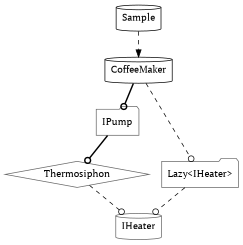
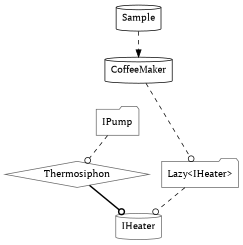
  digraph {
    cluster=true
    fontname="PT Serif"
    node [color=gray40 fontname="PT Serif" shape=cylinder]
    edge [arrowhead=odot fontname="PT Serif" style=dashed]
    IPump [shape=folder]
    Thermosiphon [shape=diamond]
    IHeater
    Sample [color=black]
    CoffeeMaker [color=black]
    n6 [label="Lazy<IHeater>" shape=folder]
-   IPump -> Thermosiphon [style=bold]
-   Thermosiphon -> IHeater
+   IPump -> Thermosiphon
+   Thermosiphon -> IHeater [style=bold]
    Sample -> CoffeeMaker [arrowhead=normal]
-   CoffeeMaker -> IPump [style=bold]
    CoffeeMaker -> n6
    n6 -> IHeater
  }
